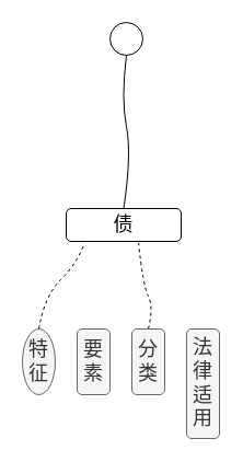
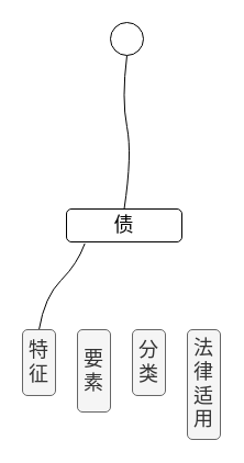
  <mxCell id="0" />
  <mxCell id="1" parent="0" />
  <mxCell id="2" style="edgeStyle=none;curved=1;orthogonalLoop=1;jettySize=auto;html=1;exitX=0.5;exitY=1;exitDx=0;exitDy=0;entryX=0.5;entryY=0;entryDx=0;entryDy=0;fontSize=18;endArrow=none;endFill=0;strokeColor=default;" edge="1" parent="1" source="3" target="4"><mxGeometry relative="1" as="geometry"><Array as="points"><mxPoint x="110" y="90" /><mxPoint x="120" y="140" /></Array></mxGeometry></mxCell>
  <mxCell id="3" value="" style="ellipse;whiteSpace=wrap;html=1;fontSize=14;" vertex="1" parent="1"><mxGeometry x="100" y="20" width="30" height="30" as="geometry" /></mxCell>
  <mxCell id="4" value="债" style="rounded=1;whiteSpace=wrap;html=1;fontSize=18;" vertex="1" parent="1"><mxGeometry x="60" y="190" width="105" height="30" as="geometry" /></mxCell>
- <mxCell id="5" style="edgeStyle=none;curved=1;orthogonalLoop=1;jettySize=auto;html=1;exitX=0.5;exitY=0;exitDx=0;exitDy=0;entryX=0.159;entryY=1.048;entryDx=0;entryDy=0;entryPerimeter=0;fontSize=18;endArrow=none;endFill=0;strokeColor=default;dashed=1;" edge="1" parent="1" source="6" target="4"><mxGeometry relative="1" as="geometry"><Array as="points"><mxPoint x="40" y="270" /><mxPoint x="70" y="240" /></Array></mxGeometry></mxCell>
- <mxCell id="6" value="特征" style="ellipse;whiteSpace=wrap;html=1;fontSize=18;fillColor=#f5f5f5;fontColor=#333333;strokeColor=#666666;" vertex="1" parent="1"><mxGeometry x="20" y="300" width="30" height="60" as="geometry" /></mxCell>
- <mxCell id="7" value="要素" style="rounded=1;whiteSpace=wrap;html=1;fontSize=18;fillColor=#f5f5f5;fontColor=#333333;strokeColor=#666666;" vertex="1" parent="1"><mxGeometry x="70" y="300" width="30" height="60" as="geometry" /></mxCell>
- <mxCell id="8" style="edgeStyle=none;curved=1;orthogonalLoop=1;jettySize=auto;html=1;exitX=0.5;exitY=0;exitDx=0;exitDy=0;entryX=0.63;entryY=1.048;entryDx=0;entryDy=0;entryPerimeter=0;dashed=1;fontSize=18;endArrow=none;endFill=0;strokeColor=default;" edge="1" parent="1" source="9" target="4"><mxGeometry relative="1" as="geometry"><Array as="points"><mxPoint x="140" y="280" /><mxPoint x="130" y="260" /></Array></mxGeometry></mxCell>
+ <mxCell id="5" style="edgeStyle=none;curved=1;orthogonalLoop=1;jettySize=auto;html=1;exitX=0.5;exitY=0;exitDx=0;exitDy=0;entryX=0.159;entryY=1.048;entryDx=0;entryDy=0;entryPerimeter=0;fontSize=18;endArrow=none;endFill=0;strokeColor=default;dashed=0;" edge="1" parent="1" source="6" target="4"><mxGeometry relative="1" as="geometry"><Array as="points"><mxPoint x="40" y="270" /><mxPoint x="70" y="240" /></Array></mxGeometry></mxCell>
+ <mxCell id="6" value="特征" style="rounded=1;whiteSpace=wrap;html=1;fontSize=18;fillColor=#f5f5f5;fontColor=#333333;strokeColor=#666666;" vertex="1" parent="1"><mxGeometry x="20" y="300" width="30" height="60" as="geometry" /></mxCell>
+ <mxCell id="7" value="要素" style="rounded=1;whiteSpace=wrap;html=1;fontSize=18;fillColor=#f5f5f5;fontColor=#333333;strokeColor=#666666;" vertex="1" parent="1"><mxGeometry x="70" y="300" width="30" height="75" as="geometry" /></mxCell>
  <mxCell id="9" value="分类" style="rounded=1;whiteSpace=wrap;html=1;fontSize=18;fillColor=#f5f5f5;fontColor=#333333;strokeColor=#666666;" vertex="1" parent="1"><mxGeometry x="120" y="300" width="30" height="60" as="geometry" /></mxCell>
  <mxCell id="10" value="法律适用" style="rounded=1;whiteSpace=wrap;html=1;fontSize=18;fillColor=#f5f5f5;fontColor=#333333;strokeColor=#666666;" vertex="1" parent="1"><mxGeometry x="170" y="300" width="30" height="100" as="geometry" /></mxCell>
